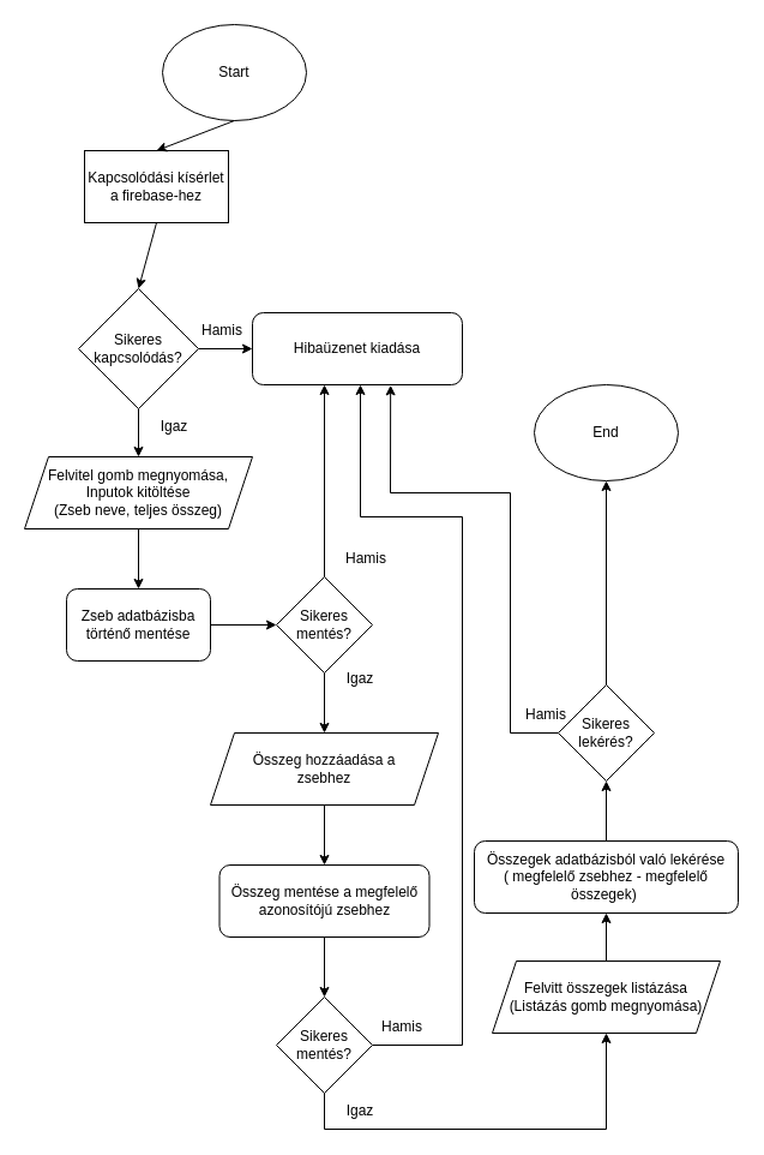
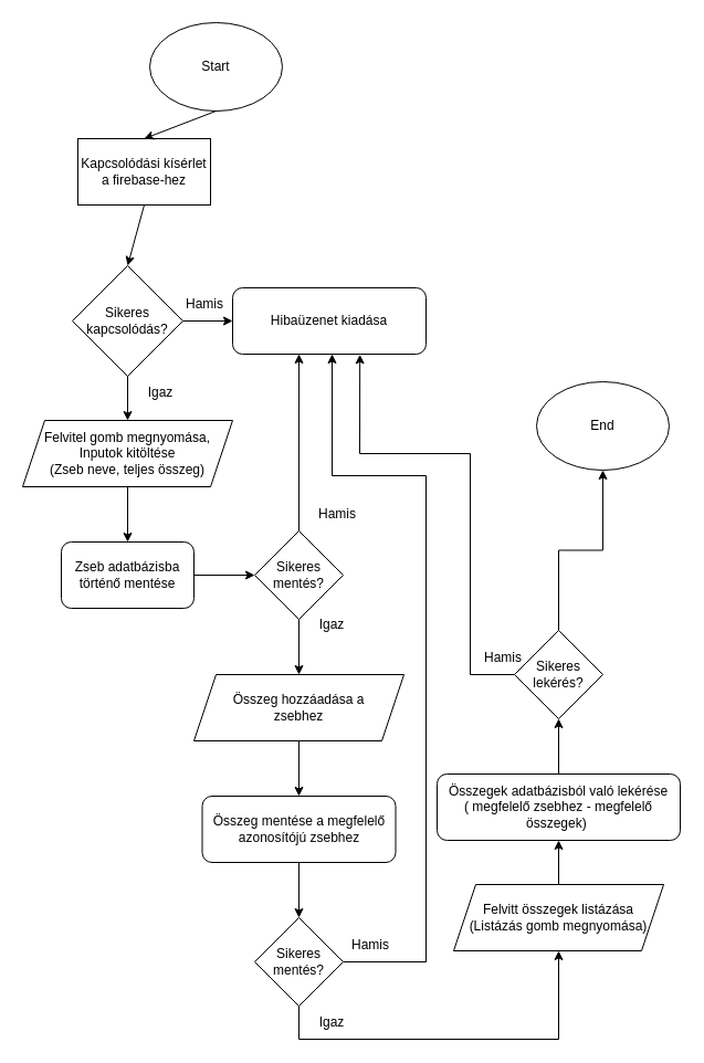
  <mxCell id="0" />
  <mxCell id="1" parent="0" />
  <mxCell id="2" value="Start" style="ellipse;whiteSpace=wrap;html=1;" vertex="1" parent="1"><mxGeometry x="135" y="20" width="120" height="80" as="geometry" /></mxCell>
  <mxCell id="3" value="Kapcsolódási kísérlet a firebase-hez" style="rounded=0;whiteSpace=wrap;html=1;" vertex="1" parent="1"><mxGeometry x="70" y="125" width="120" height="60" as="geometry" /></mxCell>
  <mxCell id="4" value="" style="endArrow=classic;html=1;rounded=0;exitX=0.5;exitY=1;exitDx=0;exitDy=0;entryX=0.5;entryY=0;entryDx=0;entryDy=0;" edge="1" parent="1" source="2" target="3"><mxGeometry width="50" height="50" relative="1" as="geometry"><mxPoint x="365" y="300" as="sourcePoint" /><mxPoint x="415" y="250" as="targetPoint" /></mxGeometry></mxCell>
  <mxCell id="5" value="Sikeres&lt;br&gt;kapcsolódás?" style="rhombus;whiteSpace=wrap;html=1;" vertex="1" parent="1"><mxGeometry x="65" y="240" width="100" height="100" as="geometry" /></mxCell>
  <mxCell id="6" value="" style="endArrow=classic;html=1;rounded=0;exitX=0.5;exitY=1;exitDx=0;exitDy=0;entryX=0.5;entryY=0;entryDx=0;entryDy=0;" edge="1" parent="1" source="3" target="5"><mxGeometry width="50" height="50" relative="1" as="geometry"><mxPoint x="85" y="270" as="sourcePoint" /><mxPoint x="135" y="220" as="targetPoint" /></mxGeometry></mxCell>
  <mxCell id="7" value="Hibaüzenet kiadása" style="rounded=1;whiteSpace=wrap;html=1;" vertex="1" parent="1"><mxGeometry x="210" y="260" width="175" height="60" as="geometry" /></mxCell>
  <mxCell id="8" value="" style="endArrow=classic;html=1;rounded=0;exitX=1;exitY=0.5;exitDx=0;exitDy=0;entryX=0;entryY=0.5;entryDx=0;entryDy=0;" edge="1" parent="1" source="5" target="7"><mxGeometry width="50" height="50" relative="1" as="geometry"><mxPoint x="175" y="430" as="sourcePoint" /><mxPoint x="225" y="380" as="targetPoint" /></mxGeometry></mxCell>
  <mxCell id="9" value="" style="endArrow=classic;html=1;rounded=0;exitX=0.5;exitY=1;exitDx=0;exitDy=0;" edge="1" parent="1" source="5"><mxGeometry width="50" height="50" relative="1" as="geometry"><mxPoint x="125" y="410" as="sourcePoint" /><mxPoint x="115" y="380" as="targetPoint" /></mxGeometry></mxCell>
  <mxCell id="10" value="" style="edgeStyle=orthogonalEdgeStyle;rounded=0;orthogonalLoop=1;jettySize=auto;html=1;exitX=0.5;exitY=1;exitDx=0;exitDy=0;" edge="1" parent="1" source="11" target="15"><mxGeometry relative="1" as="geometry"><Array as="points"><mxPoint x="100" y="520" /></Array></mxGeometry></mxCell>
  <mxCell id="11" value="Felvitel gomb megnyomása,&lt;br&gt;Inputok kitöltése&lt;br&gt;(Zseb neve, teljes összeg)" style="shape=parallelogram;perimeter=parallelogramPerimeter;whiteSpace=wrap;html=1;fixedSize=1;" vertex="1" parent="1"><mxGeometry x="20" y="380" width="190" height="60" as="geometry" /></mxCell>
  <mxCell id="12" value="Hamis" style="text;html=1;strokeColor=none;fillColor=none;align=center;verticalAlign=middle;whiteSpace=wrap;rounded=0;" vertex="1" parent="1"><mxGeometry x="155" y="260" width="60" height="30" as="geometry" /></mxCell>
  <mxCell id="13" value="Igaz" style="text;html=1;strokeColor=none;fillColor=none;align=center;verticalAlign=middle;whiteSpace=wrap;rounded=0;" vertex="1" parent="1"><mxGeometry x="115" y="340" width="60" height="30" as="geometry" /></mxCell>
  <mxCell id="14" style="edgeStyle=orthogonalEdgeStyle;rounded=0;orthogonalLoop=1;jettySize=auto;html=1;entryX=0;entryY=0.5;entryDx=0;entryDy=0;" edge="1" parent="1" source="15" target="17"><mxGeometry relative="1" as="geometry"><mxPoint x="325" y="520" as="targetPoint" /></mxGeometry></mxCell>
  <mxCell id="15" value="Zseb adatbázisba történő mentése" style="rounded=1;whiteSpace=wrap;html=1;" vertex="1" parent="1"><mxGeometry x="55" y="490" width="120" height="60" as="geometry" /></mxCell>
  <mxCell id="16" style="edgeStyle=orthogonalEdgeStyle;rounded=0;orthogonalLoop=1;jettySize=auto;html=1;exitX=0.5;exitY=0;exitDx=0;exitDy=0;entryX=0.343;entryY=1;entryDx=0;entryDy=0;entryPerimeter=0;" edge="1" parent="1" source="17" target="7"><mxGeometry relative="1" as="geometry"><mxPoint x="295" y="320" as="targetPoint" /></mxGeometry></mxCell>
  <mxCell id="17" value="Sikeres mentés?" style="rhombus;whiteSpace=wrap;html=1;" vertex="1" parent="1"><mxGeometry x="230" y="480" width="80" height="80" as="geometry" /></mxCell>
  <mxCell id="18" value="Hamis" style="text;html=1;strokeColor=none;fillColor=none;align=center;verticalAlign=middle;whiteSpace=wrap;rounded=0;" vertex="1" parent="1"><mxGeometry x="275" y="450" width="60" height="30" as="geometry" /></mxCell>
  <mxCell id="19" value="" style="endArrow=classic;html=1;rounded=0;exitX=0.5;exitY=1;exitDx=0;exitDy=0;" edge="1" parent="1" source="17"><mxGeometry width="50" height="50" relative="1" as="geometry"><mxPoint x="265" y="600" as="sourcePoint" /><mxPoint x="270" y="610" as="targetPoint" /></mxGeometry></mxCell>
  <mxCell id="20" style="edgeStyle=orthogonalEdgeStyle;rounded=0;orthogonalLoop=1;jettySize=auto;html=1;entryX=0.5;entryY=0;entryDx=0;entryDy=0;" edge="1" parent="1" source="21" target="23"><mxGeometry relative="1" as="geometry" /></mxCell>
  <mxCell id="21" value="Összeg hozzáadása a &lt;br&gt;zsebhez" style="shape=parallelogram;perimeter=parallelogramPerimeter;whiteSpace=wrap;html=1;fixedSize=1;" vertex="1" parent="1"><mxGeometry x="175" y="610" width="190" height="60" as="geometry" /></mxCell>
  <mxCell id="22" style="edgeStyle=orthogonalEdgeStyle;rounded=0;orthogonalLoop=1;jettySize=auto;html=1;entryX=0.5;entryY=0;entryDx=0;entryDy=0;" edge="1" parent="1" source="23" target="25"><mxGeometry relative="1" as="geometry" /></mxCell>
  <mxCell id="23" value="Összeg mentése a megfelelő azonosítójú zsebhez" style="rounded=1;whiteSpace=wrap;html=1;" vertex="1" parent="1"><mxGeometry x="182.5" y="720" width="175" height="60" as="geometry" /></mxCell>
  <mxCell id="24" style="edgeStyle=orthogonalEdgeStyle;rounded=0;orthogonalLoop=1;jettySize=auto;html=1;" edge="1" parent="1" source="25"><mxGeometry relative="1" as="geometry"><mxPoint x="300" y="320" as="targetPoint" /><Array as="points"><mxPoint x="385" y="870" /><mxPoint x="385" y="430" /><mxPoint x="300" y="430" /></Array></mxGeometry></mxCell>
  <mxCell id="25" value="Sikeres mentés?" style="rhombus;whiteSpace=wrap;html=1;" vertex="1" parent="1"><mxGeometry x="230" y="830" width="80" height="80" as="geometry" /></mxCell>
  <mxCell id="26" value="" style="endArrow=classic;html=1;rounded=0;exitX=0.5;exitY=1;exitDx=0;exitDy=0;entryX=0.5;entryY=1;entryDx=0;entryDy=0;" edge="1" parent="1" source="25" target="31"><mxGeometry width="50" height="50" relative="1" as="geometry"><mxPoint x="315" y="940" as="sourcePoint" /><mxPoint x="495" y="860" as="targetPoint" /><Array as="points"><mxPoint x="270" y="940" /><mxPoint x="505" y="940" /></Array></mxGeometry></mxCell>
  <mxCell id="27" value="Hamis" style="text;html=1;strokeColor=none;fillColor=none;align=center;verticalAlign=middle;whiteSpace=wrap;rounded=0;" vertex="1" parent="1"><mxGeometry x="305" y="840" width="60" height="30" as="geometry" /></mxCell>
  <mxCell id="28" value="Igaz" style="text;html=1;strokeColor=none;fillColor=none;align=center;verticalAlign=middle;whiteSpace=wrap;rounded=0;" vertex="1" parent="1"><mxGeometry x="270" y="550" width="60" height="30" as="geometry" /></mxCell>
  <mxCell id="29" value="Igaz" style="text;html=1;strokeColor=none;fillColor=none;align=center;verticalAlign=middle;whiteSpace=wrap;rounded=0;" vertex="1" parent="1"><mxGeometry x="270" y="910" width="60" height="30" as="geometry" /></mxCell>
  <mxCell id="30" style="edgeStyle=orthogonalEdgeStyle;rounded=0;orthogonalLoop=1;jettySize=auto;html=1;entryX=0.5;entryY=1;entryDx=0;entryDy=0;exitX=0.5;exitY=0;exitDx=0;exitDy=0;" edge="1" parent="1" source="31" target="32"><mxGeometry relative="1" as="geometry" /></mxCell>
  <mxCell id="31" value="Felvitt összegek listázása&lt;br&gt;(Listázás gomb megnyomása)" style="shape=parallelogram;perimeter=parallelogramPerimeter;whiteSpace=wrap;html=1;fixedSize=1;" vertex="1" parent="1"><mxGeometry x="410" y="800" width="190" height="60" as="geometry" /></mxCell>
  <mxCell id="32" value="Összegek adatbázisból való lekérése &lt;br&gt;( megfelelő zsebhez - megfelelő összegek)&amp;nbsp;" style="rounded=1;whiteSpace=wrap;html=1;" vertex="1" parent="1"><mxGeometry x="395" y="700" width="220" height="60" as="geometry" /></mxCell>
  <mxCell id="33" style="edgeStyle=orthogonalEdgeStyle;rounded=0;orthogonalLoop=1;jettySize=auto;html=1;entryX=0.5;entryY=1;entryDx=0;entryDy=0;" edge="1" parent="1" source="34" target="38"><mxGeometry relative="1" as="geometry"><mxPoint x="505" y="400" as="targetPoint" /></mxGeometry></mxCell>
  <mxCell id="34" value="Sikeres lekérés?" style="rhombus;whiteSpace=wrap;html=1;" vertex="1" parent="1"><mxGeometry x="465" y="570" width="80" height="80" as="geometry" /></mxCell>
  <mxCell id="35" value="" style="endArrow=classic;html=1;rounded=0;exitX=0.5;exitY=0;exitDx=0;exitDy=0;entryX=0.5;entryY=1;entryDx=0;entryDy=0;" edge="1" parent="1" source="32" target="34"><mxGeometry width="50" height="50" relative="1" as="geometry"><mxPoint x="615" y="700" as="sourcePoint" /><mxPoint x="665" y="650" as="targetPoint" /></mxGeometry></mxCell>
  <mxCell id="36" value="" style="endArrow=classic;html=1;rounded=0;exitX=0;exitY=0.5;exitDx=0;exitDy=0;entryX=0.658;entryY=1.006;entryDx=0;entryDy=0;entryPerimeter=0;" edge="1" parent="1" source="34" target="7"><mxGeometry width="50" height="50" relative="1" as="geometry"><mxPoint x="365" y="540" as="sourcePoint" /><mxPoint x="365" y="330" as="targetPoint" /><Array as="points"><mxPoint x="425" y="610" /><mxPoint x="425" y="410" /><mxPoint x="325" y="410" /></Array></mxGeometry></mxCell>
  <mxCell id="37" value="Hamis" style="text;html=1;strokeColor=none;fillColor=none;align=center;verticalAlign=middle;whiteSpace=wrap;rounded=0;" vertex="1" parent="1"><mxGeometry x="425" y="580" width="60" height="30" as="geometry" /></mxCell>
- <mxCell id="38" value="End" style="ellipse;whiteSpace=wrap;html=1;" vertex="1" parent="1"><mxGeometry x="445" y="320" width="120" height="80" as="geometry" /></mxCell>
+ <mxCell id="38" value="End" style="ellipse;whiteSpace=wrap;html=1;" vertex="1" parent="1"><mxGeometry x="485" y="345" width="120" height="80" as="geometry" /></mxCell>
